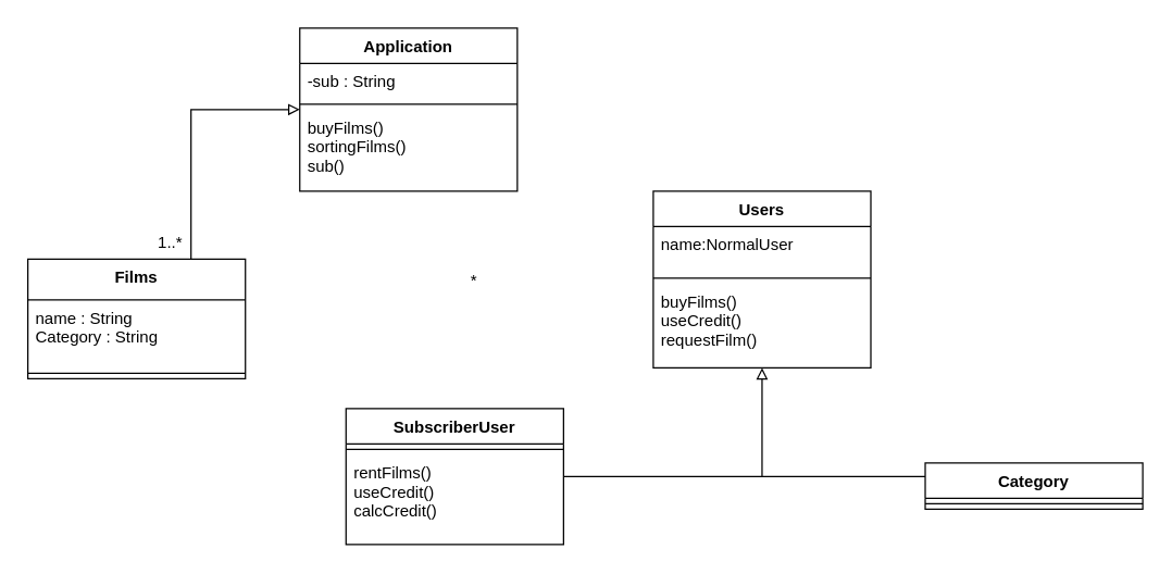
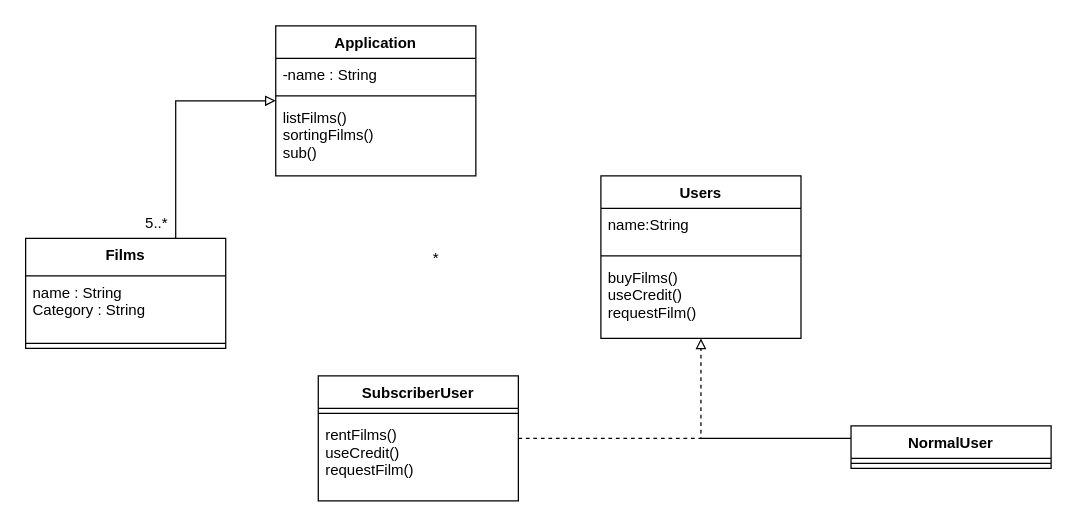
  <mxCell id="0" />
  <mxCell id="1" parent="0" />
  <mxCell id="2" value="Application" style="swimlane;fontStyle=1;align=center;verticalAlign=top;childLayout=stackLayout;horizontal=1;startSize=26;horizontalStack=0;resizeParent=1;resizeParentMax=0;resizeLast=0;collapsible=1;marginBottom=0;" vertex="1" parent="1"><mxGeometry x="220" y="20" width="160" height="120" as="geometry" /></mxCell>
- <mxCell id="3" value="-sub : String" style="text;strokeColor=none;fillColor=none;align=left;verticalAlign=top;spacingLeft=4;spacingRight=4;overflow=hidden;rotatable=0;points=[[0,0.5],[1,0.5]];portConstraint=eastwest;" vertex="1" parent="2"><mxGeometry y="26" width="160" height="26" as="geometry" /></mxCell>
+ <mxCell id="3" value="-name : String" style="text;strokeColor=none;fillColor=none;align=left;verticalAlign=top;spacingLeft=4;spacingRight=4;overflow=hidden;rotatable=0;points=[[0,0.5],[1,0.5]];portConstraint=eastwest;" vertex="1" parent="2"><mxGeometry y="26" width="160" height="26" as="geometry" /></mxCell>
  <mxCell id="4" value="" style="line;strokeWidth=1;fillColor=none;align=left;verticalAlign=middle;spacingTop=-1;spacingLeft=3;spacingRight=3;rotatable=0;labelPosition=right;points=[];portConstraint=eastwest;" vertex="1" parent="2"><mxGeometry y="52" width="160" height="8" as="geometry" /></mxCell>
- <mxCell id="5" value="buyFilms()&#10;sortingFilms()&#10;sub()" style="text;strokeColor=none;fillColor=none;align=left;verticalAlign=top;spacingLeft=4;spacingRight=4;overflow=hidden;rotatable=0;points=[[0,0.5],[1,0.5]];portConstraint=eastwest;" vertex="1" parent="2"><mxGeometry y="60" width="160" height="60" as="geometry" /></mxCell>
+ <mxCell id="5" value="listFilms()&#10;sortingFilms()&#10;sub()" style="text;strokeColor=none;fillColor=none;align=left;verticalAlign=top;spacingLeft=4;spacingRight=4;overflow=hidden;rotatable=0;points=[[0,0.5],[1,0.5]];portConstraint=eastwest;" vertex="1" parent="2"><mxGeometry y="60" width="160" height="60" as="geometry" /></mxCell>
  <mxCell id="6" value="Users" style="swimlane;fontStyle=1;align=center;verticalAlign=top;childLayout=stackLayout;horizontal=1;startSize=26;horizontalStack=0;resizeParent=1;resizeParentMax=0;resizeLast=0;collapsible=1;marginBottom=0;" vertex="1" parent="1"><mxGeometry x="480" y="140" width="160" height="130" as="geometry" /></mxCell>
- <mxCell id="7" value="name:NormalUser" style="text;strokeColor=none;fillColor=none;align=left;verticalAlign=top;spacingLeft=4;spacingRight=4;overflow=hidden;rotatable=0;points=[[0,0.5],[1,0.5]];portConstraint=eastwest;" vertex="1" parent="6"><mxGeometry y="26" width="160" height="34" as="geometry" /></mxCell>
+ <mxCell id="7" value="name:String" style="text;strokeColor=none;fillColor=none;align=left;verticalAlign=top;spacingLeft=4;spacingRight=4;overflow=hidden;rotatable=0;points=[[0,0.5],[1,0.5]];portConstraint=eastwest;" vertex="1" parent="6"><mxGeometry y="26" width="160" height="34" as="geometry" /></mxCell>
  <mxCell id="8" value="" style="line;strokeWidth=1;fillColor=none;align=left;verticalAlign=middle;spacingTop=-1;spacingLeft=3;spacingRight=3;rotatable=0;labelPosition=right;points=[];portConstraint=eastwest;" vertex="1" parent="6"><mxGeometry y="60" width="160" height="8" as="geometry" /></mxCell>
  <mxCell id="9" value="buyFilms()&#10;useCredit()&#10;requestFilm()" style="text;strokeColor=none;fillColor=none;align=left;verticalAlign=top;spacingLeft=4;spacingRight=4;overflow=hidden;rotatable=0;points=[[0,0.5],[1,0.5]];portConstraint=eastwest;" vertex="1" parent="6"><mxGeometry y="68" width="160" height="62" as="geometry" /></mxCell>
- <mxCell id="10" style="edgeStyle=orthogonalEdgeStyle;rounded=0;orthogonalLoop=1;jettySize=auto;html=1;endArrow=block;endFill=0;" edge="1" parent="1" source="11" target="6"><mxGeometry relative="1" as="geometry" /></mxCell>
+ <mxCell id="10" style="edgeStyle=orthogonalEdgeStyle;rounded=0;orthogonalLoop=1;jettySize=auto;html=1;endArrow=block;endFill=0;dashed=1;" edge="1" parent="1" source="11" target="6"><mxGeometry relative="1" as="geometry" /></mxCell>
  <mxCell id="11" value="SubscriberUser" style="swimlane;fontStyle=1;align=center;verticalAlign=top;childLayout=stackLayout;horizontal=1;startSize=26;horizontalStack=0;resizeParent=1;resizeParentMax=0;resizeLast=0;collapsible=1;marginBottom=0;" vertex="1" parent="1"><mxGeometry x="254" y="300" width="160" height="100" as="geometry" /></mxCell>
  <mxCell id="12" value="" style="line;strokeWidth=1;fillColor=none;align=left;verticalAlign=middle;spacingTop=-1;spacingLeft=3;spacingRight=3;rotatable=0;labelPosition=right;points=[];portConstraint=eastwest;" vertex="1" parent="11"><mxGeometry y="26" width="160" height="8" as="geometry" /></mxCell>
- <mxCell id="13" value="rentFilms()&#10;useCredit()&#10;calcCredit()" style="text;strokeColor=none;fillColor=none;align=left;verticalAlign=top;spacingLeft=4;spacingRight=4;overflow=hidden;rotatable=0;points=[[0,0.5],[1,0.5]];portConstraint=eastwest;" vertex="1" parent="11"><mxGeometry y="34" width="160" height="66" as="geometry" /></mxCell>
+ <mxCell id="13" value="rentFilms()&#10;useCredit()&#10;requestFilm()" style="text;strokeColor=none;fillColor=none;align=left;verticalAlign=top;spacingLeft=4;spacingRight=4;overflow=hidden;rotatable=0;points=[[0,0.5],[1,0.5]];portConstraint=eastwest;" vertex="1" parent="11"><mxGeometry y="34" width="160" height="66" as="geometry" /></mxCell>
  <mxCell id="14" style="edgeStyle=orthogonalEdgeStyle;rounded=0;orthogonalLoop=1;jettySize=auto;html=1;endArrow=none;endFill=0;" edge="1" parent="1" source="15"><mxGeometry relative="1" as="geometry"><mxPoint x="560" y="350" as="targetPoint" /><Array as="points"><mxPoint x="640" y="350" /><mxPoint x="640" y="350" /></Array></mxGeometry></mxCell>
- <mxCell id="15" value="Category" style="swimlane;fontStyle=1;align=center;verticalAlign=top;childLayout=stackLayout;horizontal=1;startSize=26;horizontalStack=0;resizeParent=1;resizeParentMax=0;resizeLast=0;collapsible=1;marginBottom=0;" vertex="1" parent="1"><mxGeometry x="680" y="340" width="160" height="34" as="geometry" /></mxCell>
+ <mxCell id="15" value="NormalUser" style="swimlane;fontStyle=1;align=center;verticalAlign=top;childLayout=stackLayout;horizontal=1;startSize=26;horizontalStack=0;resizeParent=1;resizeParentMax=0;resizeLast=0;collapsible=1;marginBottom=0;" vertex="1" parent="1"><mxGeometry x="680" y="340" width="160" height="34" as="geometry" /></mxCell>
  <mxCell id="16" value="" style="line;strokeWidth=1;fillColor=none;align=left;verticalAlign=middle;spacingTop=-1;spacingLeft=3;spacingRight=3;rotatable=0;labelPosition=right;points=[];portConstraint=eastwest;" vertex="1" parent="15"><mxGeometry y="26" width="160" height="8" as="geometry" /></mxCell>
  <mxCell id="17" value="*" style="text;strokeColor=none;fillColor=none;align=left;verticalAlign=top;spacingLeft=4;spacingRight=4;overflow=hidden;rotatable=0;points=[[0,0.5],[1,0.5]];portConstraint=eastwest;" vertex="1" parent="1"><mxGeometry x="340" y="192" width="100" height="26" as="geometry" /></mxCell>
  <mxCell id="18" style="edgeStyle=orthogonalEdgeStyle;rounded=0;orthogonalLoop=1;jettySize=auto;html=1;endArrow=block;endFill=0;" edge="1" parent="1" source="19" target="2"><mxGeometry relative="1" as="geometry"><Array as="points"><mxPoint x="140" y="80" /></Array></mxGeometry></mxCell>
  <mxCell id="19" value="Films" style="swimlane;fontStyle=1;align=center;verticalAlign=top;childLayout=stackLayout;horizontal=1;startSize=30;horizontalStack=0;resizeParent=1;resizeParentMax=0;resizeLast=0;collapsible=1;marginBottom=0;" vertex="1" parent="1"><mxGeometry x="20" y="190" width="160" height="88" as="geometry" /></mxCell>
  <mxCell id="20" value="name : String&#10;Category : String" style="text;strokeColor=none;fillColor=none;align=left;verticalAlign=top;spacingLeft=4;spacingRight=4;overflow=hidden;rotatable=0;points=[[0,0.5],[1,0.5]];portConstraint=eastwest;" vertex="1" parent="19"><mxGeometry y="30" width="160" height="50" as="geometry" /></mxCell>
  <mxCell id="21" value="" style="line;strokeWidth=1;fillColor=none;align=left;verticalAlign=middle;spacingTop=-1;spacingLeft=3;spacingRight=3;rotatable=0;labelPosition=right;points=[];portConstraint=eastwest;" vertex="1" parent="19"><mxGeometry y="80" width="160" height="8" as="geometry" /></mxCell>
- <mxCell id="22" value="1..*" style="text;strokeColor=none;fillColor=none;align=left;verticalAlign=top;spacingLeft=4;spacingRight=4;overflow=hidden;rotatable=0;points=[[0,0.5],[1,0.5]];portConstraint=eastwest;" vertex="1" parent="1"><mxGeometry x="110" y="164" width="100" height="26" as="geometry" /></mxCell>
+ <mxCell id="22" value="5..*" style="text;strokeColor=none;fillColor=none;align=left;verticalAlign=top;spacingLeft=4;spacingRight=4;overflow=hidden;rotatable=0;points=[[0,0.5],[1,0.5]];portConstraint=eastwest;" vertex="1" parent="1"><mxGeometry x="110" y="164" width="100" height="26" as="geometry" /></mxCell>
